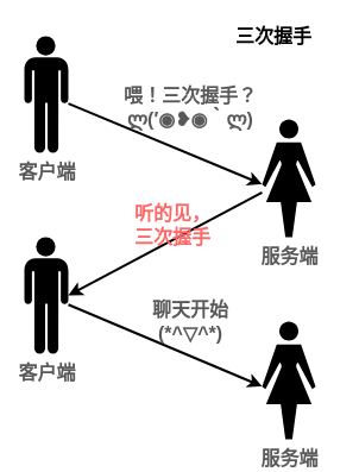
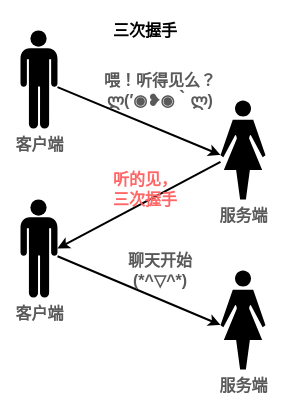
  <mxCell id="0" />
  <mxCell id="1" parent="0" />
  <mxCell id="2" style="rounded=0;orthogonalLoop=1;jettySize=auto;html=1;entryX=0;entryY=0.55;entryDx=0;entryDy=0;entryPerimeter=0;strokeWidth=2;" edge="1" parent="1" source="3" target="5"><mxGeometry relative="1" as="geometry" /></mxCell>
  <mxCell id="3" value="&lt;font style=&quot;font-size: 16px&quot; color=&quot;#595959&quot;&gt;&lt;b&gt;客户端&lt;/b&gt;&lt;/font&gt;" style="shape=mxgraph.signs.people.man_1;html=1;pointerEvents=1;fillColor=#000000;strokeColor=none;verticalLabelPosition=bottom;verticalAlign=top;align=center;" vertex="1" parent="1"><mxGeometry x="20" y="30" width="37" height="98" as="geometry" /></mxCell>
  <mxCell id="4" style="edgeStyle=none;rounded=0;orthogonalLoop=1;jettySize=auto;html=1;entryX=1;entryY=0.5;entryDx=0;entryDy=0;entryPerimeter=0;strokeWidth=2;" edge="1" parent="1" source="5" target="8"><mxGeometry relative="1" as="geometry" /></mxCell>
  <mxCell id="5" value="&lt;font style=&quot;font-size: 16px&quot; color=&quot;#595959&quot;&gt;&lt;b&gt;服务端&lt;/b&gt;&lt;/font&gt;" style="shape=mxgraph.signs.people.woman_2;html=1;pointerEvents=1;fillColor=#000000;strokeColor=none;verticalLabelPosition=bottom;verticalAlign=top;align=center;" vertex="1" parent="1"><mxGeometry x="220" y="100" width="45" height="99" as="geometry" /></mxCell>
- <mxCell id="6" value="&lt;font style=&quot;font-size: 16px&quot; color=&quot;#595959&quot;&gt;&lt;b&gt;喂！三次握手？&lt;br&gt;ლ(′◉❥◉｀ლ)&lt;/b&gt;&lt;/font&gt;" style="text;html=1;strokeColor=none;fillColor=none;align=center;verticalAlign=middle;whiteSpace=wrap;rounded=0;" vertex="1" parent="1"><mxGeometry x="40" y="80" width="240" height="20" as="geometry" /></mxCell>
+ <mxCell id="6" value="&lt;font style=&quot;font-size: 16px&quot; color=&quot;#595959&quot;&gt;&lt;b&gt;喂！听得见么？&lt;br&gt;ლ(′◉❥◉｀ლ)&lt;/b&gt;&lt;/font&gt;" style="text;html=1;strokeColor=none;fillColor=none;align=center;verticalAlign=middle;whiteSpace=wrap;rounded=0;" vertex="1" parent="1"><mxGeometry x="40" y="80" width="240" height="20" as="geometry" /></mxCell>
  <mxCell id="7" style="edgeStyle=none;rounded=0;orthogonalLoop=1;jettySize=auto;html=1;entryX=0;entryY=0.55;entryDx=0;entryDy=0;entryPerimeter=0;strokeWidth=2;" edge="1" parent="1" source="8" target="10"><mxGeometry relative="1" as="geometry" /></mxCell>
  <mxCell id="8" value="&lt;font style=&quot;font-size: 16px&quot; color=&quot;#595959&quot;&gt;&lt;b&gt;客户端&lt;/b&gt;&lt;/font&gt;" style="shape=mxgraph.signs.people.man_1;html=1;pointerEvents=1;fillColor=#000000;strokeColor=none;verticalLabelPosition=bottom;verticalAlign=top;align=center;" vertex="1" parent="1"><mxGeometry x="20" y="199" width="37" height="98" as="geometry" /></mxCell>
  <mxCell id="9" value="&lt;font style=&quot;font-size: 16px&quot; color=&quot;#ff6666&quot;&gt;&lt;b&gt;听的见，&lt;br&gt;三次握手&lt;/b&gt;&lt;/font&gt;" style="text;html=1;strokeColor=none;fillColor=none;align=center;verticalAlign=middle;whiteSpace=wrap;rounded=0;" vertex="1" parent="1"><mxGeometry x="80" y="179" width="130" height="20" as="geometry" /></mxCell>
  <mxCell id="10" value="&lt;font style=&quot;font-size: 16px&quot; color=&quot;#595959&quot;&gt;&lt;b&gt;服务端&lt;/b&gt;&lt;/font&gt;" style="shape=mxgraph.signs.people.woman_2;html=1;pointerEvents=1;fillColor=#000000;strokeColor=none;verticalLabelPosition=bottom;verticalAlign=top;align=center;" vertex="1" parent="1"><mxGeometry x="220" y="270" width="45" height="99" as="geometry" /></mxCell>
  <mxCell id="11" value="&lt;font color=&quot;#595959&quot;&gt;&lt;span style=&quot;font-size: 16px&quot;&gt;&lt;b&gt;聊天开始&lt;br&gt;&lt;/b&gt;&lt;/span&gt;&lt;/font&gt;&lt;font style=&quot;font-size: 16px&quot; color=&quot;#595959&quot;&gt;&lt;b&gt;(*^▽^*)&lt;/b&gt;&lt;/font&gt;" style="text;html=1;strokeColor=none;fillColor=none;align=center;verticalAlign=middle;whiteSpace=wrap;rounded=0;" vertex="1" parent="1"><mxGeometry x="40" y="260" width="240" height="20" as="geometry" /></mxCell>
- <mxCell id="12" value="&lt;font style=&quot;font-size: 16px&quot;&gt;&lt;b&gt;三次握手&lt;/b&gt;&lt;/font&gt;" style="text;html=1;strokeColor=none;fillColor=none;align=center;verticalAlign=middle;whiteSpace=wrap;rounded=0;" vertex="1" parent="1"><mxGeometry x="190" y="20" width="80" height="20" as="geometry" /></mxCell>
+ <mxCell id="12" value="&lt;font style=&quot;font-size: 16px&quot;&gt;&lt;b&gt;三次握手&lt;/b&gt;&lt;/font&gt;" style="text;html=1;strokeColor=none;fillColor=none;align=center;verticalAlign=middle;whiteSpace=wrap;rounded=0;" vertex="1" parent="1"><mxGeometry x="105" y="20" width="80" height="20" as="geometry" /></mxCell>
